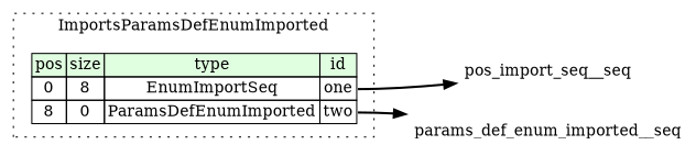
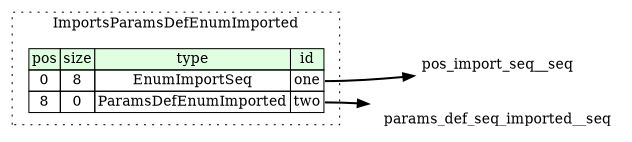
  digraph {
    rankdir=LR
    node [shape=plaintext]
    edge [style=bold]
    n1 [label=<<TABLE BORDER="0" CELLBORDER="1" CELLSPACING="0"> 			<TR><TD BGCOLOR="#E0FFE0">pos</TD><TD BGCOLOR="#E0FFE0">size</TD><TD BGCOLOR="#E0FFE0">type</TD><TD BGCOLOR="#E0FFE0">id</TD></TR> 			<TR><TD PORT="one_pos">0</TD><TD PORT="one_size">8</TD><TD>EnumImportSeq</TD><TD PORT="one_type">one</TD></TR> 			<TR><TD PORT="two_pos">8</TD><TD PORT="two_size">0</TD><TD>ParamsDefEnumImported</TD><TD PORT="two_type">two</TD></TR> 		</TABLE>>]
    n2 [label=pos_import_seq__seq]
-   params_def_enum_imported__seq
+   params_def_enum_imported__seq [label=params_def_seq_imported__seq]
    subgraph cluster_1 {
      label=ImportsParamsDefEnumImported
      style=dotted
      n1
    }
    n1 -> n2 [tailport=one_type]
    n1 -> params_def_enum_imported__seq [tailport=two_type]
  }
